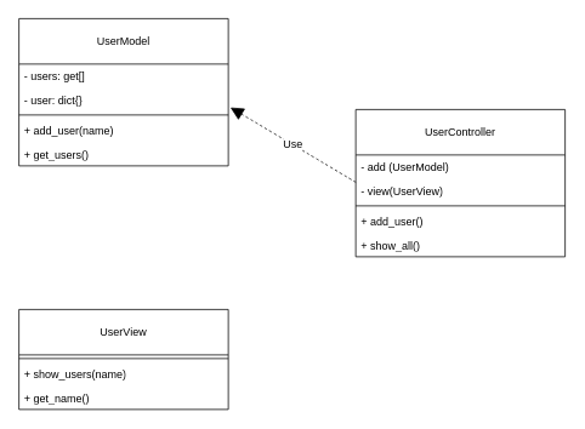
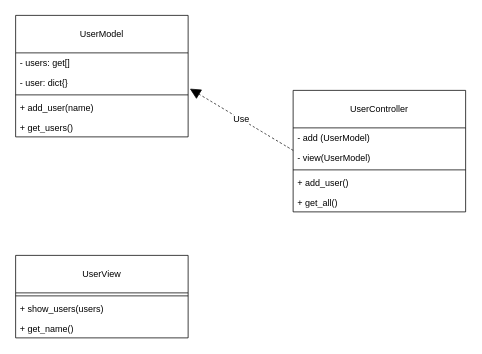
  <mxCell id="0" />
  <mxCell id="1" parent="0" />
  <mxCell id="2" value="UserModel" style="swimlane;fontStyle=0;childLayout=stackLayout;horizontal=1;startSize=50;fillColor=none;horizontalStack=0;resizeParent=1;resizeParentMax=0;resizeLast=0;collapsible=1;marginBottom=0;whiteSpace=wrap;html=1;" vertex="1" parent="1"><mxGeometry x="20" y="20" width="230" height="162" as="geometry" /></mxCell>
  <mxCell id="3" value="- users: get[]" style="text;strokeColor=none;fillColor=none;align=left;verticalAlign=top;spacingLeft=4;spacingRight=4;overflow=hidden;rotatable=0;points=[[0,0.5],[1,0.5]];portConstraint=eastwest;whiteSpace=wrap;html=1;" vertex="1" parent="2"><mxGeometry y="50" width="230" height="26" as="geometry" /></mxCell>
  <mxCell id="4" value="- user: dict{}" style="text;strokeColor=none;fillColor=none;align=left;verticalAlign=top;spacingLeft=4;spacingRight=4;overflow=hidden;rotatable=0;points=[[0,0.5],[1,0.5]];portConstraint=eastwest;whiteSpace=wrap;html=1;fontStyle=0" vertex="1" parent="2"><mxGeometry y="76" width="230" height="26" as="geometry" /></mxCell>
  <mxCell id="5" value="" style="line;strokeWidth=1;fillColor=none;align=left;verticalAlign=middle;spacingTop=-1;spacingLeft=3;spacingRight=3;rotatable=0;labelPosition=right;points=[];portConstraint=eastwest;strokeColor=inherit;" vertex="1" parent="2"><mxGeometry y="102" width="230" height="8" as="geometry" /></mxCell>
  <mxCell id="6" value="+ add_user(name)" style="text;strokeColor=none;fillColor=none;align=left;verticalAlign=top;spacingLeft=4;spacingRight=4;overflow=hidden;rotatable=0;points=[[0,0.5],[1,0.5]];portConstraint=eastwest;whiteSpace=wrap;html=1;" vertex="1" parent="2"><mxGeometry y="110" width="230" height="26" as="geometry" /></mxCell>
  <mxCell id="7" value="+ get_users()" style="text;strokeColor=none;fillColor=none;align=left;verticalAlign=top;spacingLeft=4;spacingRight=4;overflow=hidden;rotatable=0;points=[[0,0.5],[1,0.5]];portConstraint=eastwest;whiteSpace=wrap;html=1;" vertex="1" parent="2"><mxGeometry y="136" width="230" height="26" as="geometry" /></mxCell>
  <mxCell id="8" value="UserView" style="swimlane;fontStyle=0;childLayout=stackLayout;horizontal=1;startSize=50;fillColor=none;horizontalStack=0;resizeParent=1;resizeParentMax=0;resizeLast=0;collapsible=1;marginBottom=0;whiteSpace=wrap;html=1;" vertex="1" parent="1"><mxGeometry x="20" y="340" width="230" height="110" as="geometry" /></mxCell>
  <mxCell id="9" value="" style="line;strokeWidth=1;fillColor=none;align=left;verticalAlign=middle;spacingTop=-1;spacingLeft=3;spacingRight=3;rotatable=0;labelPosition=right;points=[];portConstraint=eastwest;strokeColor=inherit;" vertex="1" parent="8"><mxGeometry y="50" width="230" height="8" as="geometry" /></mxCell>
- <mxCell id="10" value="+ show_users(name)" style="text;strokeColor=none;fillColor=none;align=left;verticalAlign=top;spacingLeft=4;spacingRight=4;overflow=hidden;rotatable=0;points=[[0,0.5],[1,0.5]];portConstraint=eastwest;whiteSpace=wrap;html=1;" vertex="1" parent="8"><mxGeometry y="58" width="230" height="26" as="geometry" /></mxCell>
+ <mxCell id="10" value="+ show_users(users)" style="text;strokeColor=none;fillColor=none;align=left;verticalAlign=top;spacingLeft=4;spacingRight=4;overflow=hidden;rotatable=0;points=[[0,0.5],[1,0.5]];portConstraint=eastwest;whiteSpace=wrap;html=1;" vertex="1" parent="8"><mxGeometry y="58" width="230" height="26" as="geometry" /></mxCell>
  <mxCell id="11" value="+ get_name()" style="text;strokeColor=none;fillColor=none;align=left;verticalAlign=top;spacingLeft=4;spacingRight=4;overflow=hidden;rotatable=0;points=[[0,0.5],[1,0.5]];portConstraint=eastwest;whiteSpace=wrap;html=1;" vertex="1" parent="8"><mxGeometry y="84" width="230" height="26" as="geometry" /></mxCell>
  <mxCell id="12" value="UserController" style="swimlane;fontStyle=0;childLayout=stackLayout;horizontal=1;startSize=50;fillColor=none;horizontalStack=0;resizeParent=1;resizeParentMax=0;resizeLast=0;collapsible=1;marginBottom=0;whiteSpace=wrap;html=1;" vertex="1" parent="1"><mxGeometry x="390" y="120" width="230" height="162" as="geometry" /></mxCell>
  <mxCell id="13" value="- add (UserModel)" style="text;strokeColor=none;fillColor=none;align=left;verticalAlign=top;spacingLeft=4;spacingRight=4;overflow=hidden;rotatable=0;points=[[0,0.5],[1,0.5]];portConstraint=eastwest;whiteSpace=wrap;html=1;" vertex="1" parent="12"><mxGeometry y="50" width="230" height="26" as="geometry" /></mxCell>
- <mxCell id="14" value="- view(UserView)" style="text;strokeColor=none;fillColor=none;align=left;verticalAlign=top;spacingLeft=4;spacingRight=4;overflow=hidden;rotatable=0;points=[[0,0.5],[1,0.5]];portConstraint=eastwest;whiteSpace=wrap;html=1;fontStyle=0" vertex="1" parent="12"><mxGeometry y="76" width="230" height="26" as="geometry" /></mxCell>
+ <mxCell id="14" value="- view(UserModel)" style="text;strokeColor=none;fillColor=none;align=left;verticalAlign=top;spacingLeft=4;spacingRight=4;overflow=hidden;rotatable=0;points=[[0,0.5],[1,0.5]];portConstraint=eastwest;whiteSpace=wrap;html=1;fontStyle=0" vertex="1" parent="12"><mxGeometry y="76" width="230" height="26" as="geometry" /></mxCell>
  <mxCell id="15" value="" style="line;strokeWidth=1;fillColor=none;align=left;verticalAlign=middle;spacingTop=-1;spacingLeft=3;spacingRight=3;rotatable=0;labelPosition=right;points=[];portConstraint=eastwest;strokeColor=inherit;" vertex="1" parent="12"><mxGeometry y="102" width="230" height="8" as="geometry" /></mxCell>
  <mxCell id="16" value="+ add_user()" style="text;strokeColor=none;fillColor=none;align=left;verticalAlign=top;spacingLeft=4;spacingRight=4;overflow=hidden;rotatable=0;points=[[0,0.5],[1,0.5]];portConstraint=eastwest;whiteSpace=wrap;html=1;" vertex="1" parent="12"><mxGeometry y="110" width="230" height="26" as="geometry" /></mxCell>
- <mxCell id="17" value="+ show_all()" style="text;strokeColor=none;fillColor=none;align=left;verticalAlign=top;spacingLeft=4;spacingRight=4;overflow=hidden;rotatable=0;points=[[0,0.5],[1,0.5]];portConstraint=eastwest;whiteSpace=wrap;html=1;" vertex="1" parent="12"><mxGeometry y="136" width="230" height="26" as="geometry" /></mxCell>
+ <mxCell id="17" value="+ get_all()" style="text;strokeColor=none;fillColor=none;align=left;verticalAlign=top;spacingLeft=4;spacingRight=4;overflow=hidden;rotatable=0;points=[[0,0.5],[1,0.5]];portConstraint=eastwest;whiteSpace=wrap;html=1;" vertex="1" parent="12"><mxGeometry y="136" width="230" height="26" as="geometry" /></mxCell>
  <mxCell id="18" value="Use" style="endArrow=block;endSize=12;dashed=1;html=1;rounded=0;fontSize=12;curved=1;entryX=1.01;entryY=0.837;entryDx=0;entryDy=0;entryPerimeter=0;exitX=0;exitY=0.154;exitDx=0;exitDy=0;exitPerimeter=0;" edge="1" parent="1" source="14" target="4"><mxGeometry width="160" relative="1" as="geometry"><mxPoint x="130" y="240" as="sourcePoint" /><mxPoint x="290" y="240" as="targetPoint" /></mxGeometry></mxCell>
